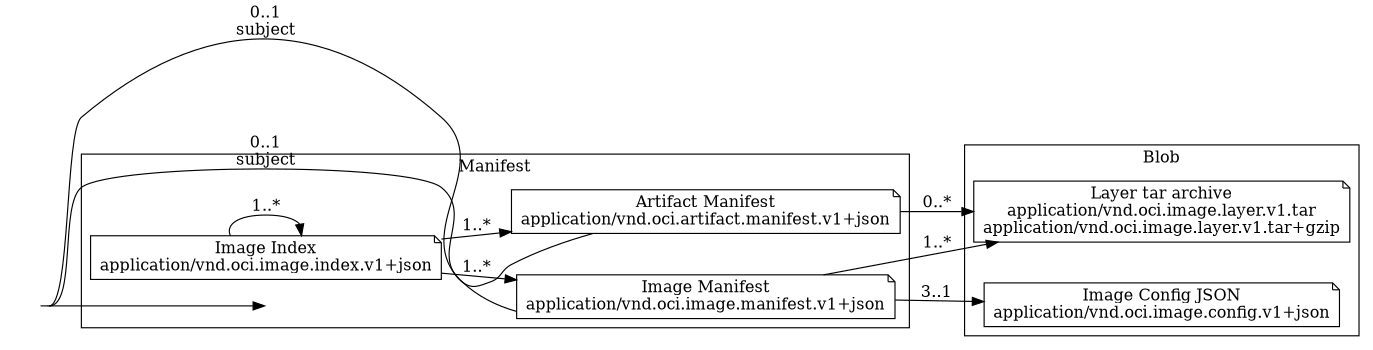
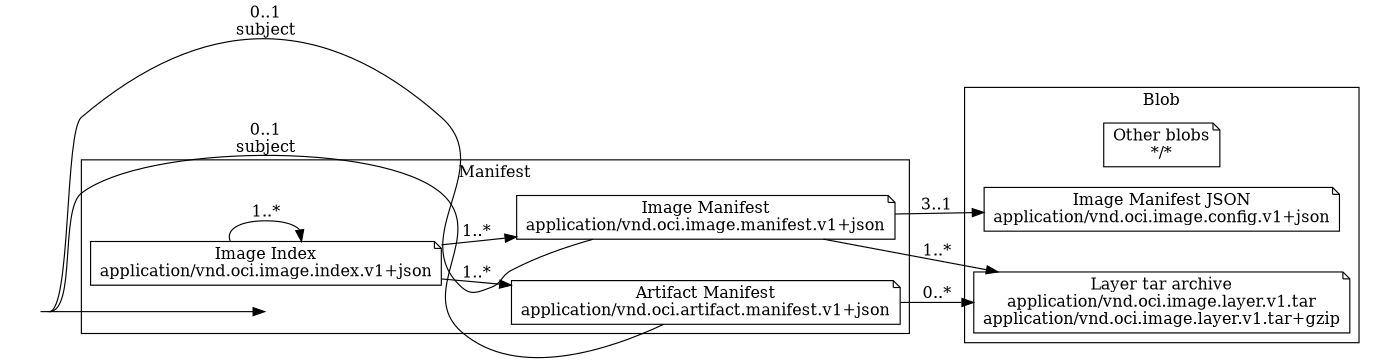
  digraph {
    compound=true
    rankdir=LR
    node [shape=note]
    n1 [label="Image Manifest\napplication/vnd.oci.image.manifest.v1+json"]
    n2 [label="Artifact Manifest\napplication/vnd.oci.artifact.manifest.v1+json"]
    n3 [label="Image Index\napplication/vnd.oci.image.index.v1+json"]
    invisSubM [height=0 shape=point style=invis]
-   n5 [label="Image Config JSON\napplication/vnd.oci.image.config.v1+json"]
+   n5 [label="Image Manifest JSON\napplication/vnd.oci.image.config.v1+json"]
    n6 [label="Layer tar archive\napplication/vnd.oci.image.layer.v1.tar\napplication/vnd.oci.image.layer.v1.tar+gzip"]
+   n7 [label="Other blobs\n*/*"]
    invisM [height=0 shape=point]
    subgraph sub_1 {
      cluster=true
      label=Manifest
      invisSubM
      subgraph sub_2 {
        cluster=false
        label=Manifest
        n3
        subgraph sub_3 {
          cluster=false
          label=Manifest
          rank=same
          n1
          n2
        }
      }
    }
    subgraph sub_4 {
      cluster=true
      label=Blob
      subgraph sub_5 {
        cluster=false
        label=Blob
        rank=same
        n5
        n6
+       n7
      }
    }
    n1 -> n2 [style=invis]
    n1 -> n5 [label="3..1"]
    n1 -> n6 [label="1..*"]
    n1 -> invisM [constraint=false dir=none headport=e label="0..1\nsubject"]
    n2 -> n6 [label="0..*"]
    n2 -> invisM [constraint=false dir=none headport=e label="0..1\nsubject"]
    n3 -> n1 [style=invis]
    n3 -> n1 [label="1..*"]
    n3 -> n2 [style=invis]
    n3 -> n2 [label="1..*"]
    n3 -> n3 [label="1..*"]
    n5 -> n6 [style=invis]
+   n6 -> n7 [style=invis]
    invisM -> invisSubM [tailport=w]
  }
